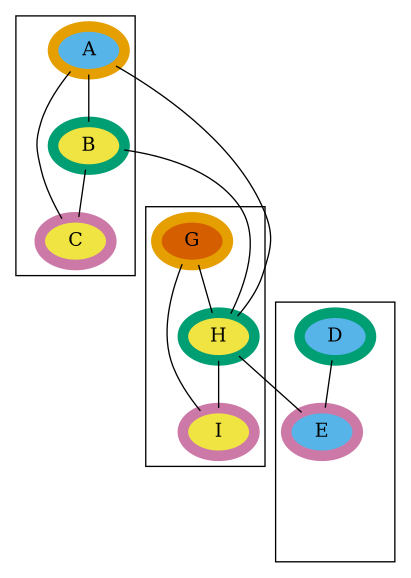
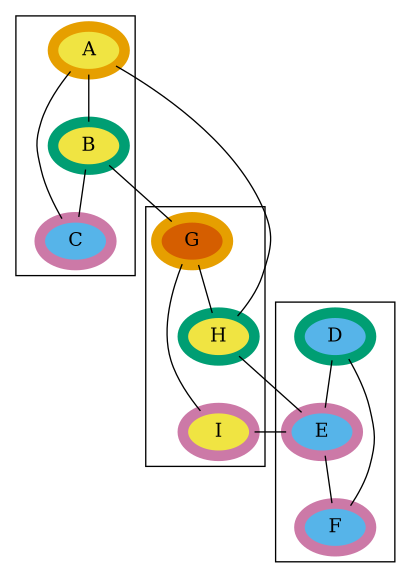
  graph {
    node [color="#CC79A7" fillcolor="#F0E442" penwidth=8 style=filled]
-   A [color="#E69F00" fillcolor="#56B4E9"]
+   A [color="#E69F00"]
    B [color="#009E73"]
-   C
+   C [fillcolor="#56B4E9"]
    D [color="#009E73" fillcolor="#56B4E9"]
    E [fillcolor="#56B4E9"]
+   F [fillcolor="#56B4E9"]
    G [color="#E69F00" fillcolor="#D55E00"]
    H [color="#009E73"]
    I
    subgraph cluster_1 {
      A
      B
      C
    }
    subgraph cluster_2 {
      D
      E
+     F
    }
    subgraph cluster_3 {
      G
      H
      I
    }
    A -- B
    A -- H
    B -- C
-   B -- H
+   B -- G
    C -- A
    D -- E
+   E -- F
+   F -- D
    G -- H
    H -- E
-   H -- I
+   E -- I
    I -- G
  }
